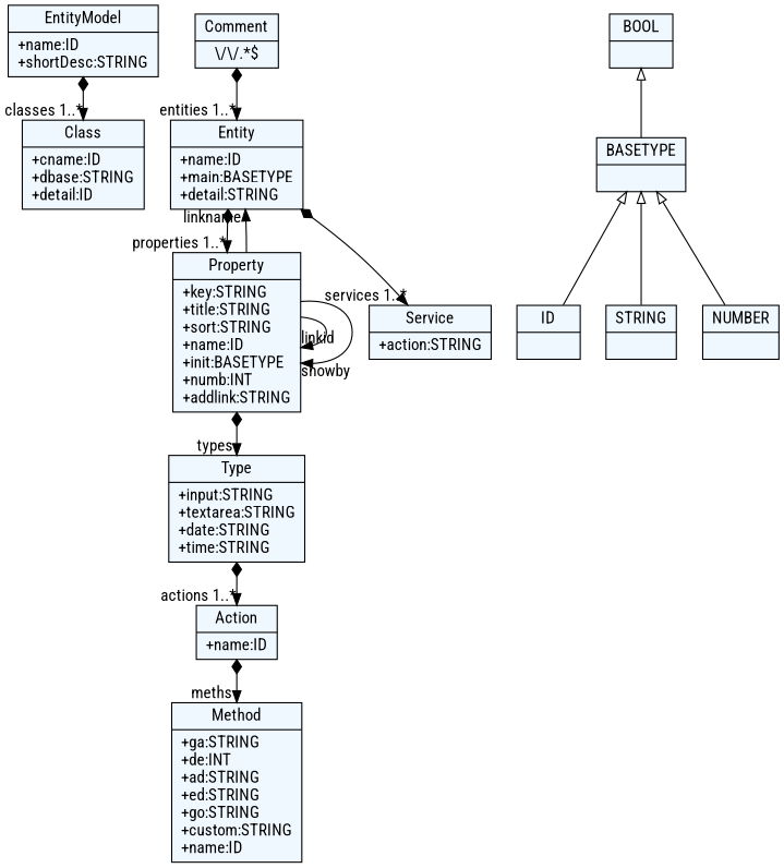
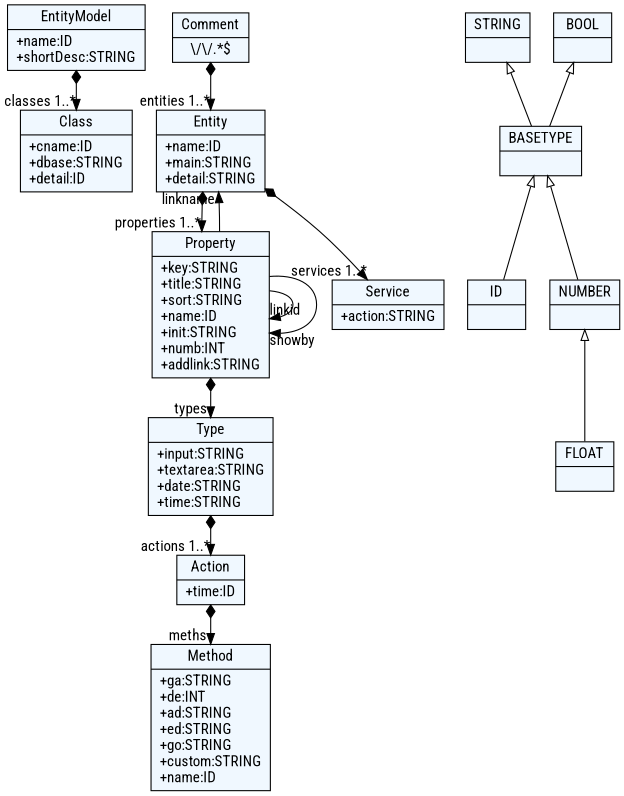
  digraph {
    fontname="Roboto Condensed"
    fontsize=8
    nodesep=0.3
    node [fillcolor=aliceblue fontname="Roboto Condensed" shape=record style=filled]
    edge [arrowtail=empty dir=both fontname="Roboto Condensed"]
    n1 [label="{EntityModel|+name:ID\l+shortDesc:STRING\l}"]
    n2 [label="{Class|+cname:ID\l+dbase:STRING\l+detail:ID\l}"]
-   n3 [label="{Entity|+name:ID\l+main:BASETYPE\l+detail:STRING\l}"]
-   n4 [label="{Property|+key:STRING\l+title:STRING\l+sort:STRING\l+name:ID\l+init:BASETYPE\l+numb:INT\l+addlink:STRING\l}"]
+   n3 [label="{Entity|+name:ID\l+main:STRING\l+detail:STRING\l}"]
+   n4 [label="{Property|+key:STRING\l+title:STRING\l+sort:STRING\l+name:ID\l+init:STRING\l+numb:INT\l+addlink:STRING\l}"]
    n5 [label="{Service|+action:STRING\l}"]
    n6 [label="{Type|+input:STRING\l+textarea:STRING\l+date:STRING\l+time:STRING\l}"]
-   n7 [label="{Action|+name:ID\l}"]
+   n7 [label="{Action|+time:ID\l}"]
    n8 [label="{Method|+ga:STRING\l+de:INT\l+ad:STRING\l+ed:STRING\l+go:STRING\l+custom:STRING\l+name:ID\l}"]
    n9 [label="{Comment|\\/\\/.*$}"]
    n10 [label="{ID|}"]
    n11 [label="{STRING|}"]
    n12 [label="{BOOL|}"]
    n13 [label="{BASETYPE|}"]
+   n14 [label="{FLOAT|}"]
    n15 [label="{NUMBER|}"]
    n1 -> n2 [arrowtail=diamond headlabel="classes 1..*"]
    n3 -> n4 [arrowtail=diamond headlabel="properties 1..*"]
    n3 -> n5 [arrowtail=diamond headlabel="services 1..*"]
    n4 -> n3 [dir=black headlabel="linkname "]
    n4 -> n4 [dir=black headlabel="linkid "]
    n4 -> n4 [dir=black headlabel="showby "]
    n4 -> n6 [arrowtail=diamond headlabel="types "]
    n6 -> n7 [arrowtail=diamond headlabel="actions 1..*"]
    n7 -> n8 [arrowtail=diamond headlabel="meths "]
    n9 -> n3 [arrowtail=diamond headlabel="entities 1..*"]
    n12 -> n13 [dir=back]
    n13 -> n10 [dir=back]
-   n13 -> n11 [dir=back]
+   n11 -> n13 [dir=back]
    n13 -> n15 [dir=back]
+   n15 -> n14 [dir=back]
  }
